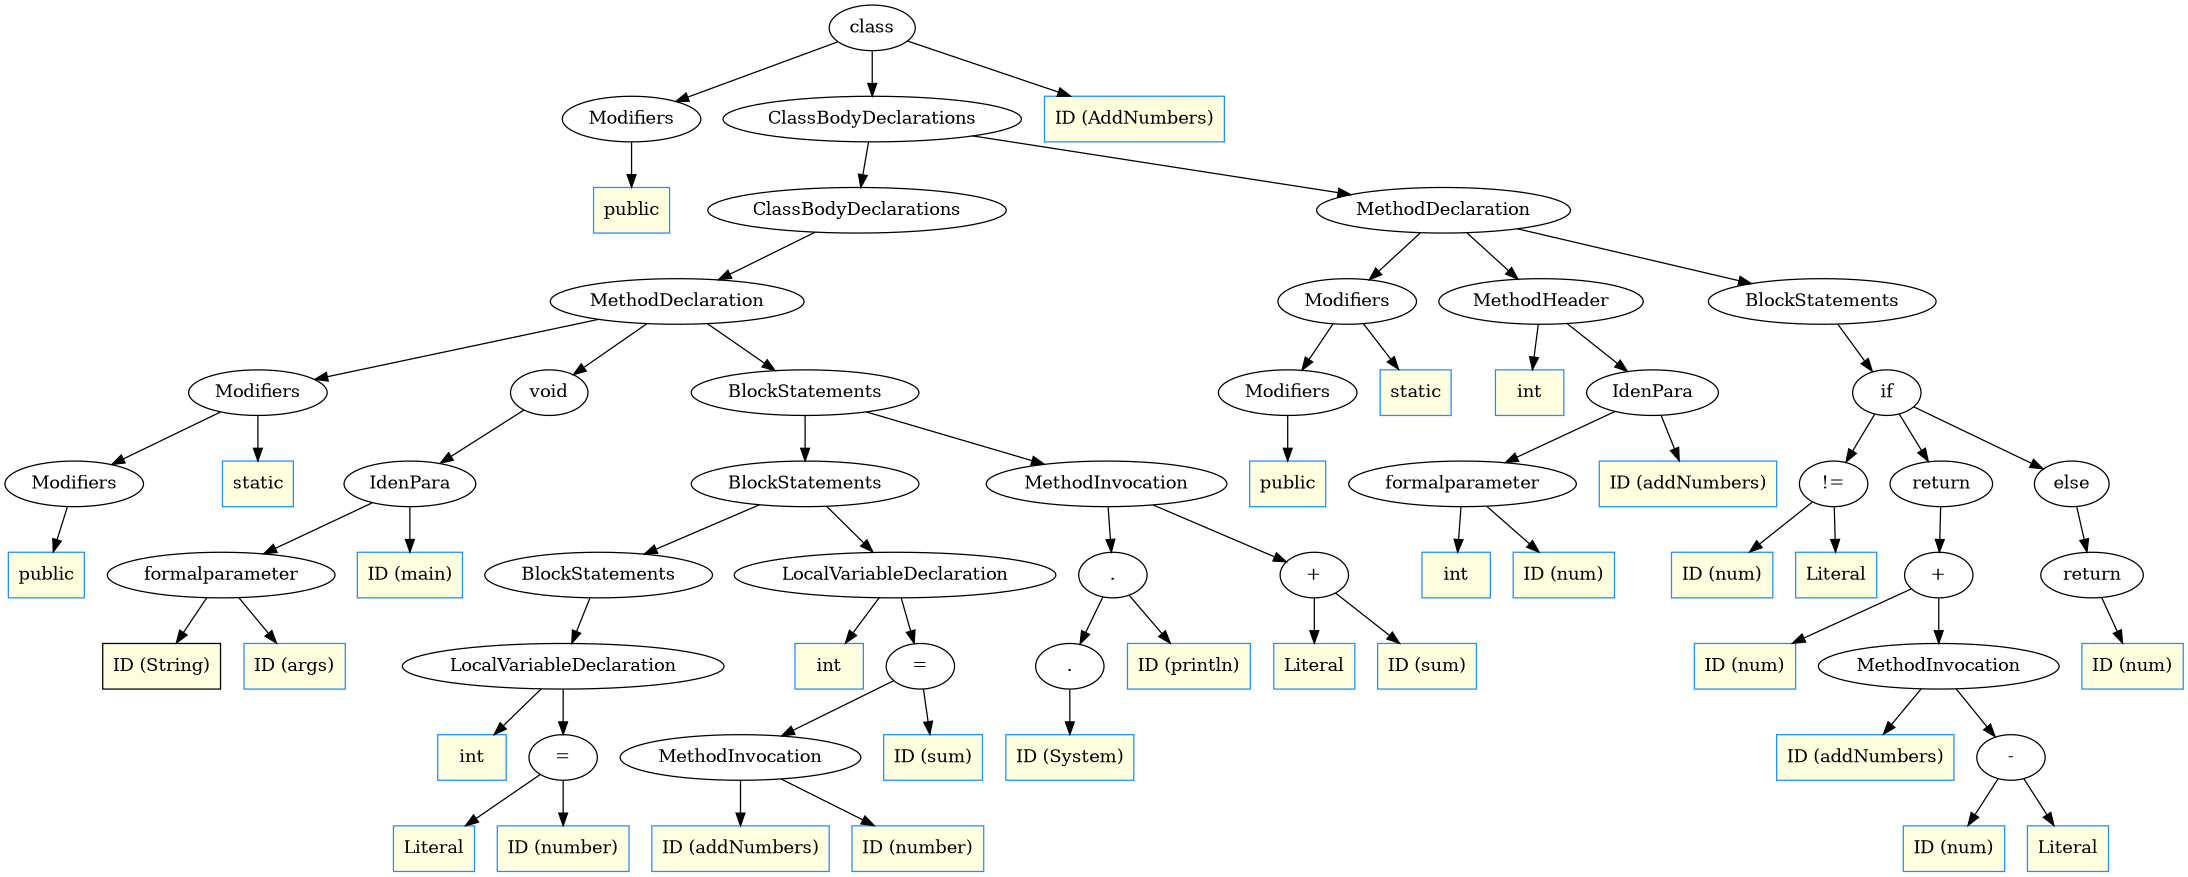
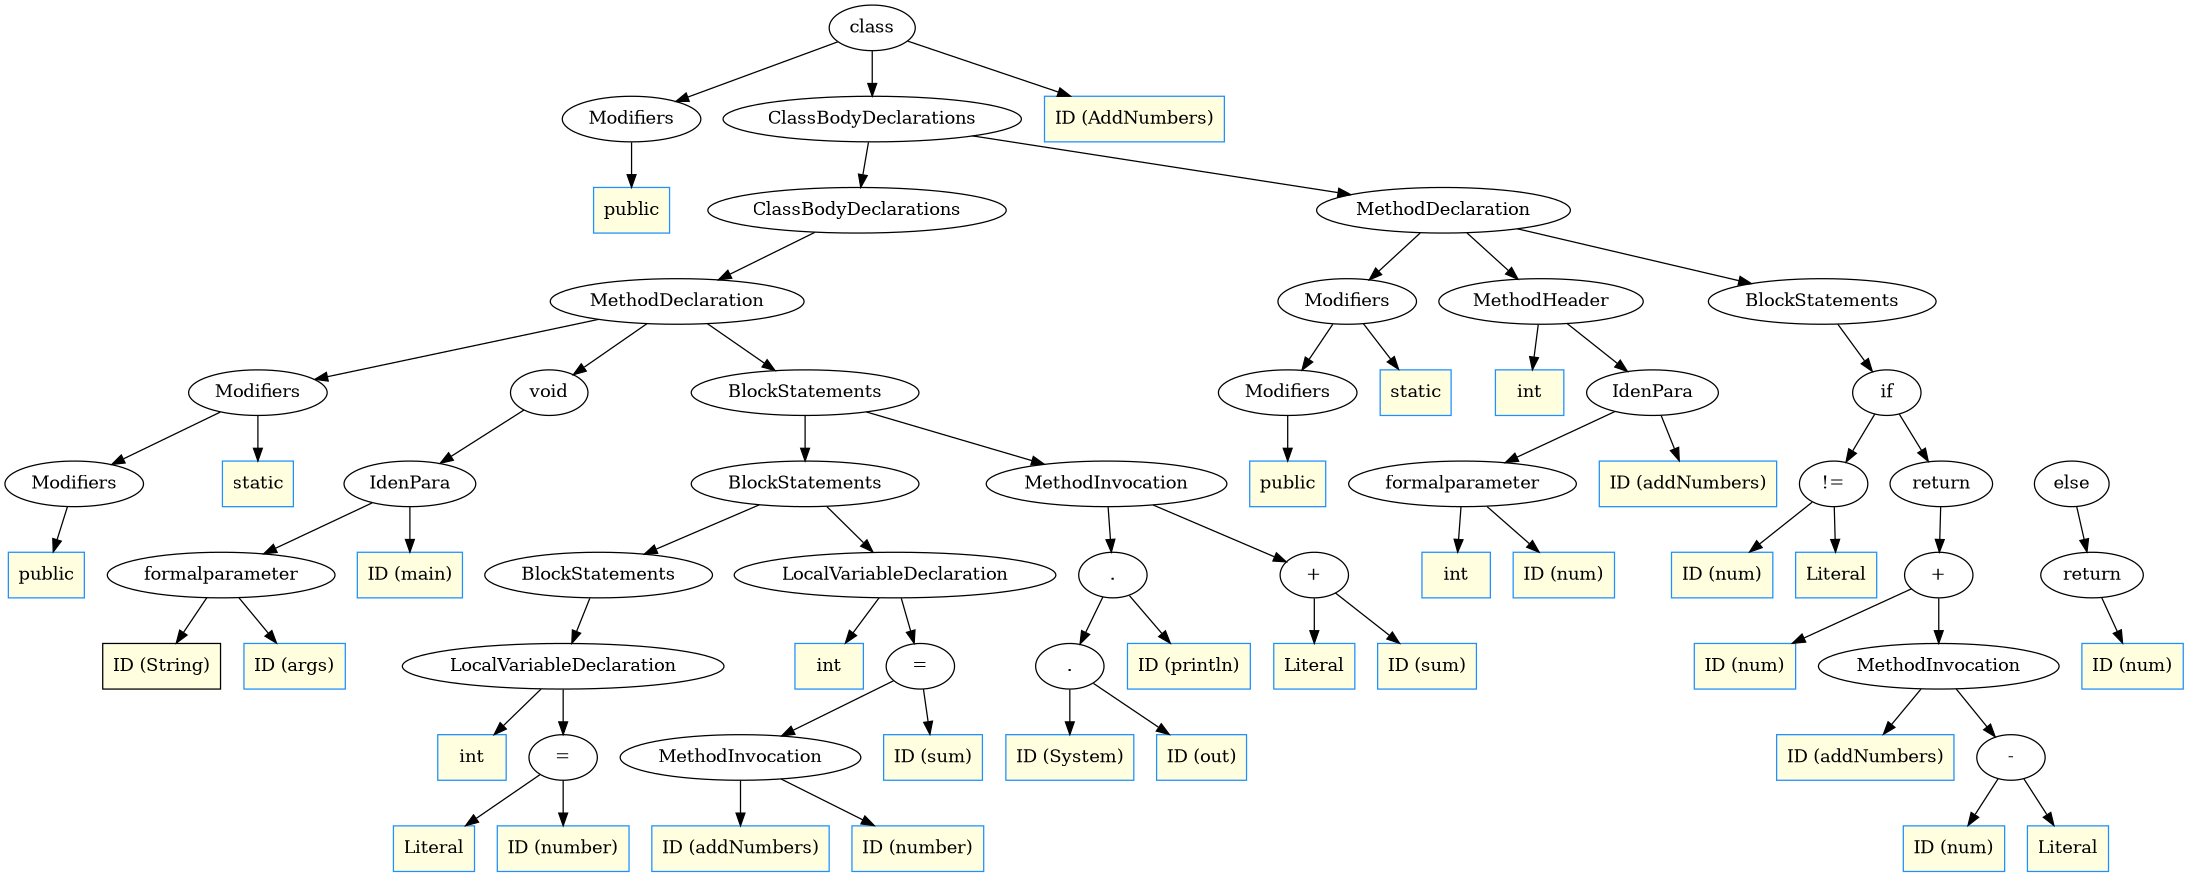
  digraph {
    ordering=out
    n1 [color=dodgerblue fillcolor=lightyellow label=public shape=box style=filled]
    n2 [label=Modifiers]
    n3 [color=dodgerblue fillcolor=lightyellow label=public shape=box style=filled]
    n4 [label=Modifiers]
    n5 [color=dodgerblue fillcolor=lightyellow label=static shape=box style=filled]
    n6 [label=Modifiers]
    n7 [color=black fillcolor=lightyellow label="ID (String)" shape=box style=filled]
    n8 [color=dodgerblue fillcolor=lightyellow label="ID (args)" shape=box style=filled]
    n9 [label=formalparameter]
    n10 [color=dodgerblue fillcolor=lightyellow label="ID (main)" shape=box style=filled]
    n11 [label=IdenPara]
    n12 [label=void]
    n13 [color=dodgerblue fillcolor=lightyellow label=int shape=box style=filled]
    n14 [color=dodgerblue fillcolor=lightyellow label=Literal shape=box style=filled]
    n15 [color=dodgerblue fillcolor=lightyellow label="ID (number)" shape=box style=filled]
    n16 [label="="]
    n17 [label=LocalVariableDeclaration]
    n18 [label=BlockStatements]
    n19 [color=dodgerblue fillcolor=lightyellow label=int shape=box style=filled]
    n20 [color=dodgerblue fillcolor=lightyellow label="ID (addNumbers)" shape=box style=filled]
    n21 [color=dodgerblue fillcolor=lightyellow label="ID (number)" shape=box style=filled]
    n22 [label=MethodInvocation]
    n23 [color=dodgerblue fillcolor=lightyellow label="ID (sum)" shape=box style=filled]
    n24 [label="="]
    n25 [label=LocalVariableDeclaration]
    n26 [label=BlockStatements]
    n27 [color=dodgerblue fillcolor=lightyellow label="ID (System)" shape=box style=filled]
+   n28 [color=dodgerblue fillcolor=lightyellow label="ID (out)" shape=box style=filled]
    n29 [label="."]
    n30 [color=dodgerblue fillcolor=lightyellow label="ID (println)" shape=box style=filled]
    n31 [label="."]
    n32 [color=dodgerblue fillcolor=lightyellow label=Literal shape=box style=filled]
    n33 [color=dodgerblue fillcolor=lightyellow label="ID (sum)" shape=box style=filled]
    n34 [label="+"]
    n35 [label=MethodInvocation]
    n36 [label=BlockStatements]
    n37 [label=MethodDeclaration]
    n38 [label=ClassBodyDeclarations]
    n39 [color=dodgerblue fillcolor=lightyellow label=public shape=box style=filled]
    n40 [label=Modifiers]
    n41 [color=dodgerblue fillcolor=lightyellow label=static shape=box style=filled]
    n42 [label=Modifiers]
    n43 [color=dodgerblue fillcolor=lightyellow label=int shape=box style=filled]
    n44 [color=dodgerblue fillcolor=lightyellow label=int shape=box style=filled]
    n45 [color=dodgerblue fillcolor=lightyellow label="ID (num)" shape=box style=filled]
    n46 [label=formalparameter]
    n47 [color=dodgerblue fillcolor=lightyellow label="ID (addNumbers)" shape=box style=filled]
    n48 [label=IdenPara]
    n49 [label=MethodHeader]
    n50 [color=dodgerblue fillcolor=lightyellow label="ID (num)" shape=box style=filled]
    n51 [color=dodgerblue fillcolor=lightyellow label=Literal shape=box style=filled]
    n52 [label="!="]
    n53 [color=dodgerblue fillcolor=lightyellow label="ID (num)" shape=box style=filled]
    n54 [color=dodgerblue fillcolor=lightyellow label="ID (addNumbers)" shape=box style=filled]
    n55 [color=dodgerblue fillcolor=lightyellow label="ID (num)" shape=box style=filled]
    n56 [color=dodgerblue fillcolor=lightyellow label=Literal shape=box style=filled]
    n57 [label="-"]
    n58 [label=MethodInvocation]
    n59 [label="+"]
    n60 [label=return]
    n61 [color=dodgerblue fillcolor=lightyellow label="ID (num)" shape=box style=filled]
    n62 [label=return]
    n63 [label=else]
    n64 [label=if]
    n65 [label=BlockStatements]
    n66 [label=MethodDeclaration]
    n67 [label=ClassBodyDeclarations]
    n68 [color=dodgerblue fillcolor=lightyellow label="ID (AddNumbers)" shape=box style=filled]
    n69 [label=class]
    n2 -> n1
    n4 -> n3
    n6 -> n4
    n6 -> n5
    n9 -> n7
    n9 -> n8
    n11 -> n9
    n11 -> n10
    n12 -> n11
    n16 -> n14
    n16 -> n15
    n17 -> n13
    n17 -> n16
    n18 -> n17
    n22 -> n20
    n22 -> n21
    n24 -> n22
    n24 -> n23
    n25 -> n19
    n25 -> n24
    n26 -> n18
    n26 -> n25
    n29 -> n27
+   n29 -> n28
    n31 -> n29
    n31 -> n30
    n34 -> n32
    n34 -> n33
    n35 -> n31
    n35 -> n34
    n36 -> n26
    n36 -> n35
    n37 -> n6
    n37 -> n12
    n37 -> n36
    n38 -> n37
    n40 -> n39
    n42 -> n40
    n42 -> n41
    n46 -> n44
    n46 -> n45
    n48 -> n46
    n48 -> n47
    n49 -> n43
    n49 -> n48
    n52 -> n50
    n52 -> n51
    n57 -> n55
    n57 -> n56
    n58 -> n54
    n58 -> n57
    n59 -> n53
    n59 -> n58
    n60 -> n59
    n62 -> n61
    n63 -> n62
    n64 -> n52
    n64 -> n60
-   n64 -> n63
    n65 -> n64
    n66 -> n42
    n66 -> n49
    n66 -> n65
    n67 -> n38
    n67 -> n66
    n69 -> n2
    n69 -> n67
    n69 -> n68
  }
